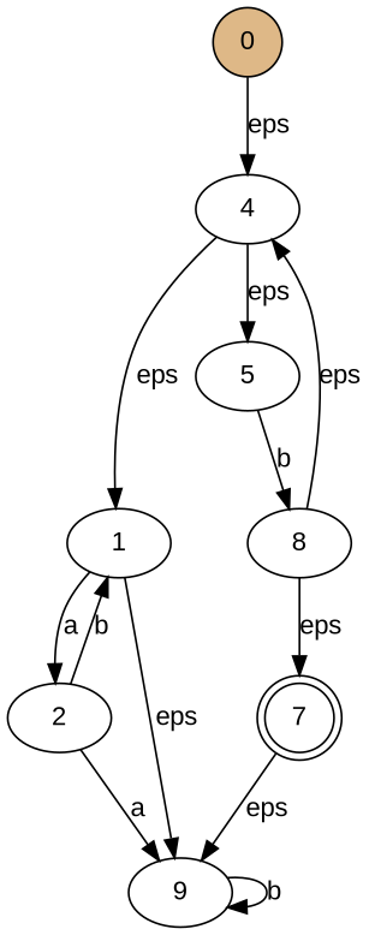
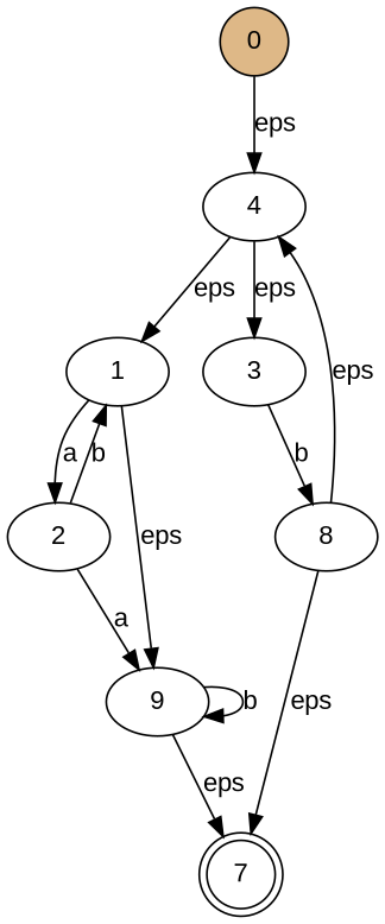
  digraph {
    bgcolor=white
    fontname="Liberation Sans"
    node [fontname="Liberation Sans"]
    edge [fontname="Liberation Sans"]
    0 [color=black fillcolor=burlywood shape=circle style=filled]
    4
    1
    2
    n5 [label=9]
-   5
+   5 [label=3]
    7 [color=black fillcolor=white shape=doublecircle style=filled]
    n8 [label=8]
    0 -> 4 [label=eps]
    4 -> 1 [label=eps]
    4 -> 5 [label=eps]
    1 -> 2 [label=a]
    1 -> n5 [label=eps]
    2 -> 1 [label=b]
    2 -> n5 [label=a]
    n5 -> n5 [label=b]
-   7 -> n5 [label=eps]
+   n5 -> 7 [label=eps]
    5 -> n8 [label=b]
    n8 -> 4 [label=eps]
    n8 -> 7 [label=eps]
  }
